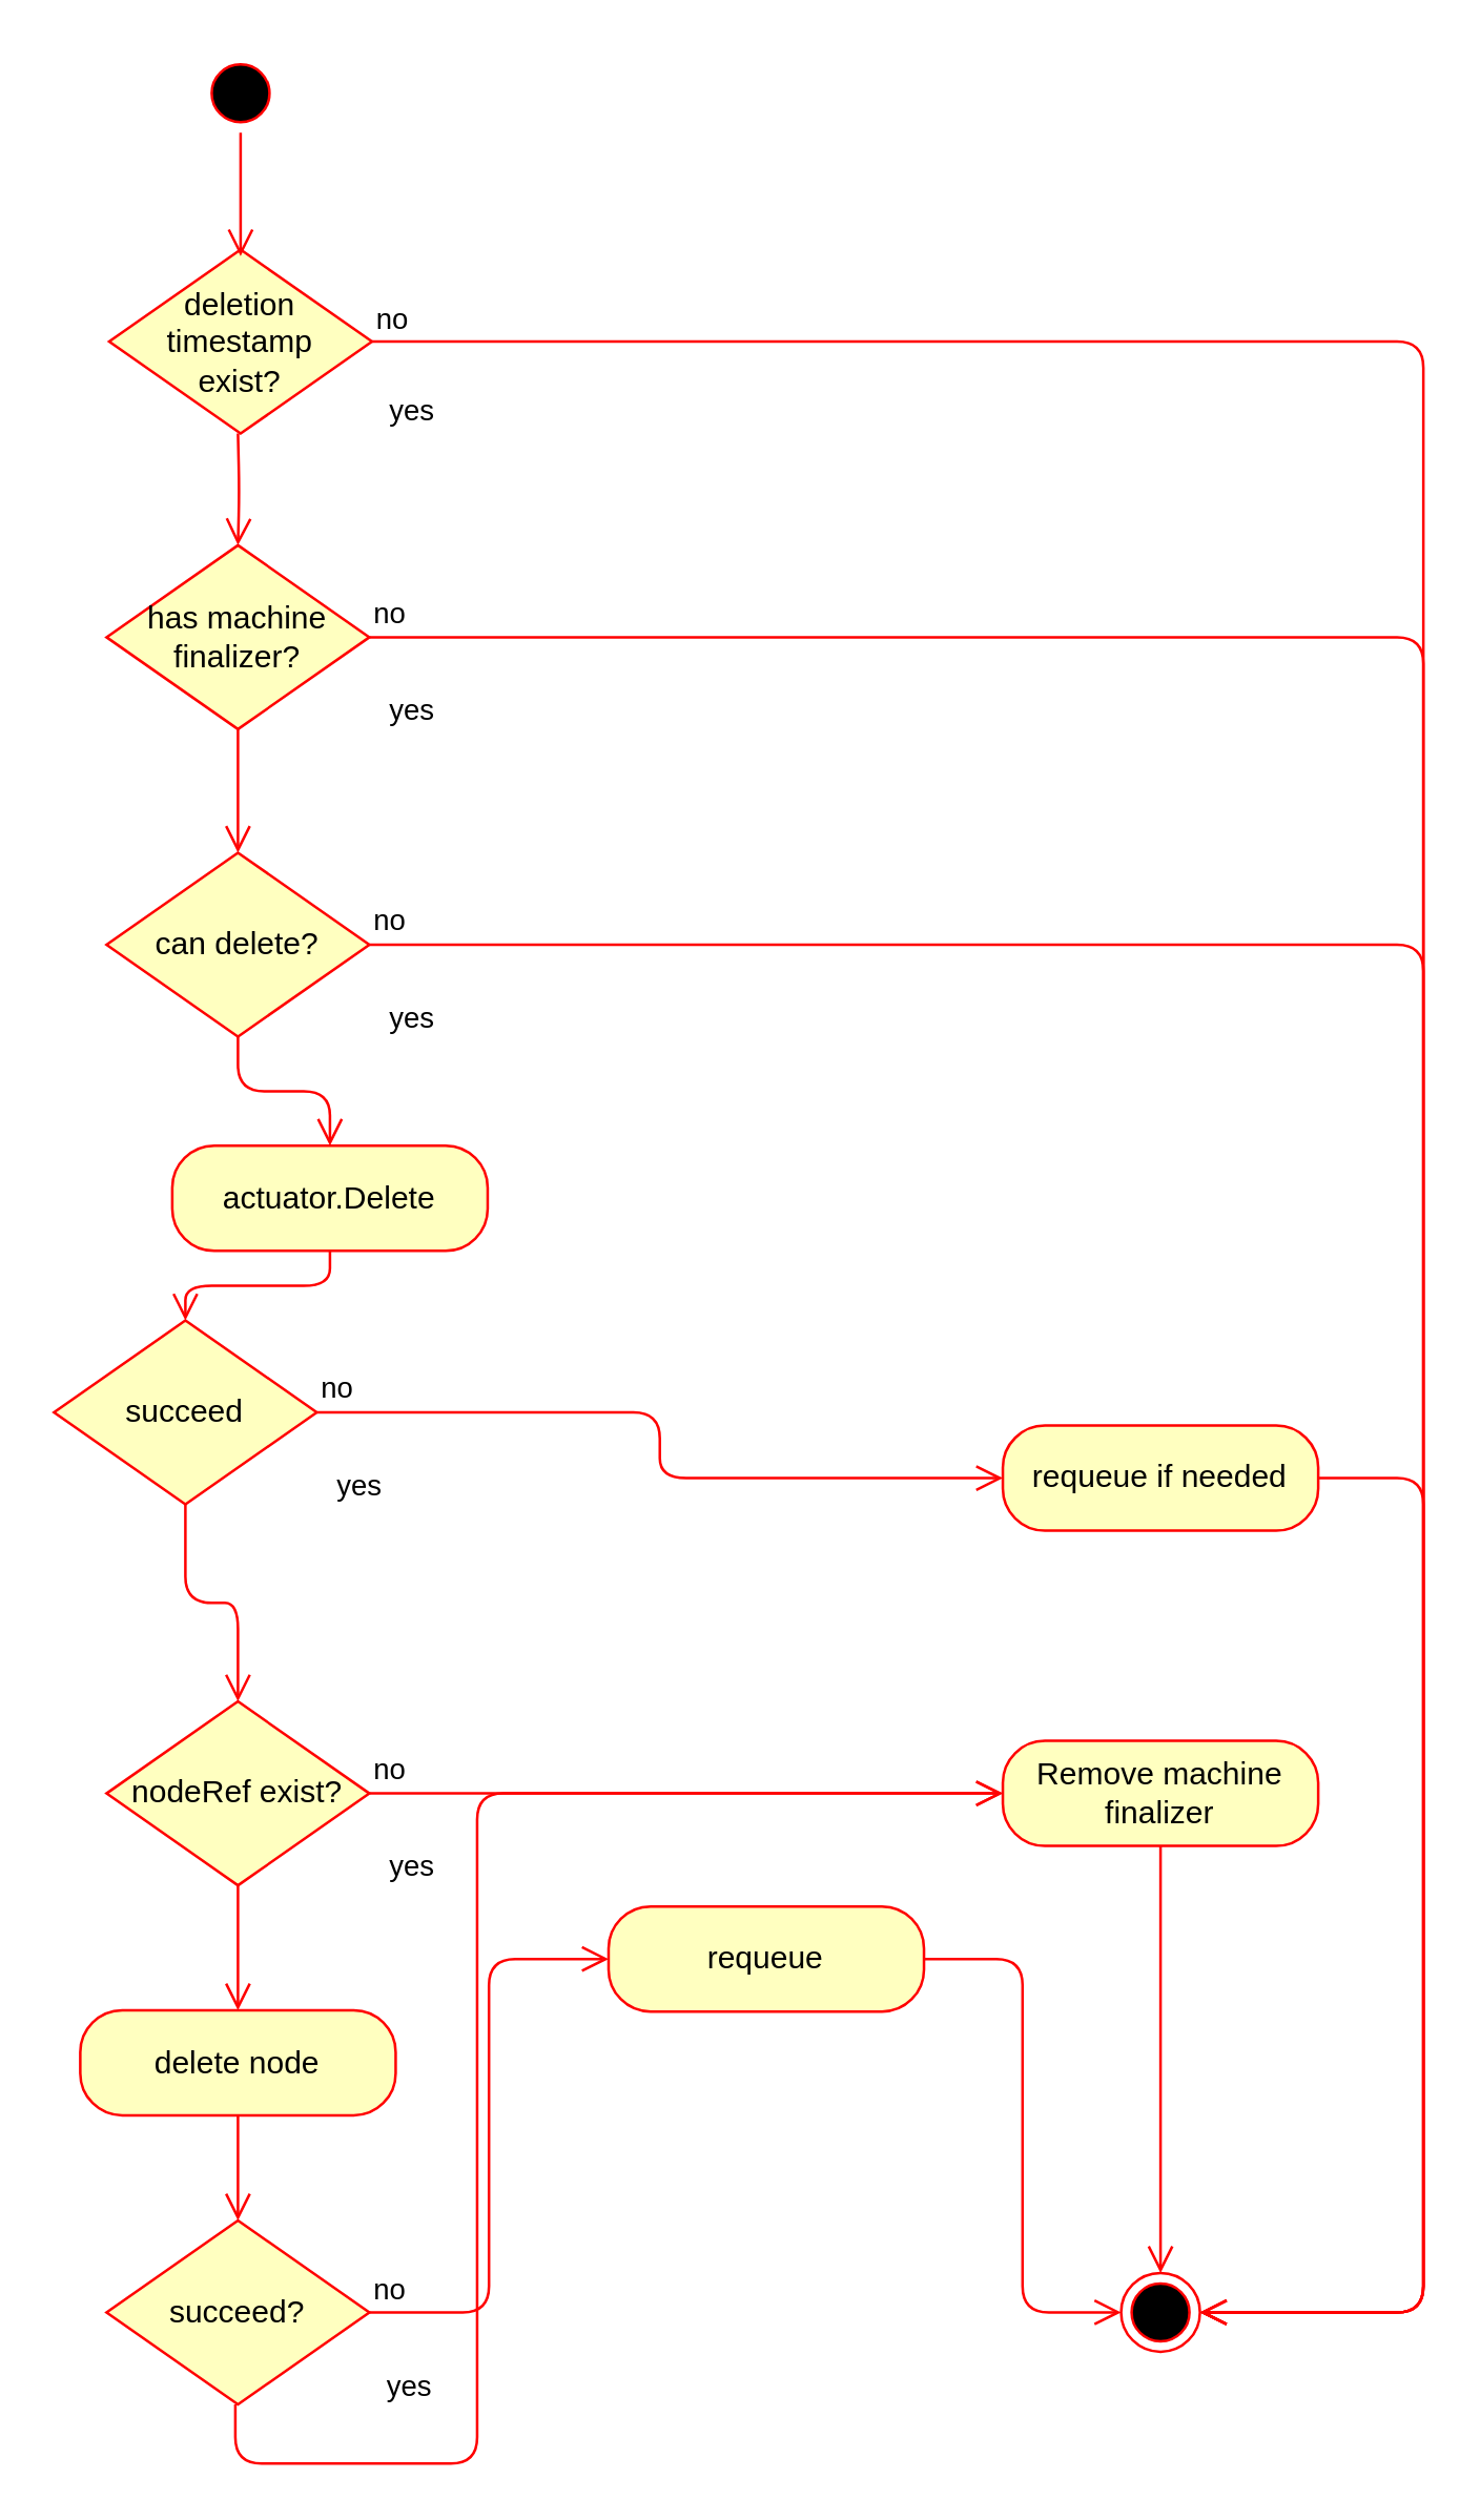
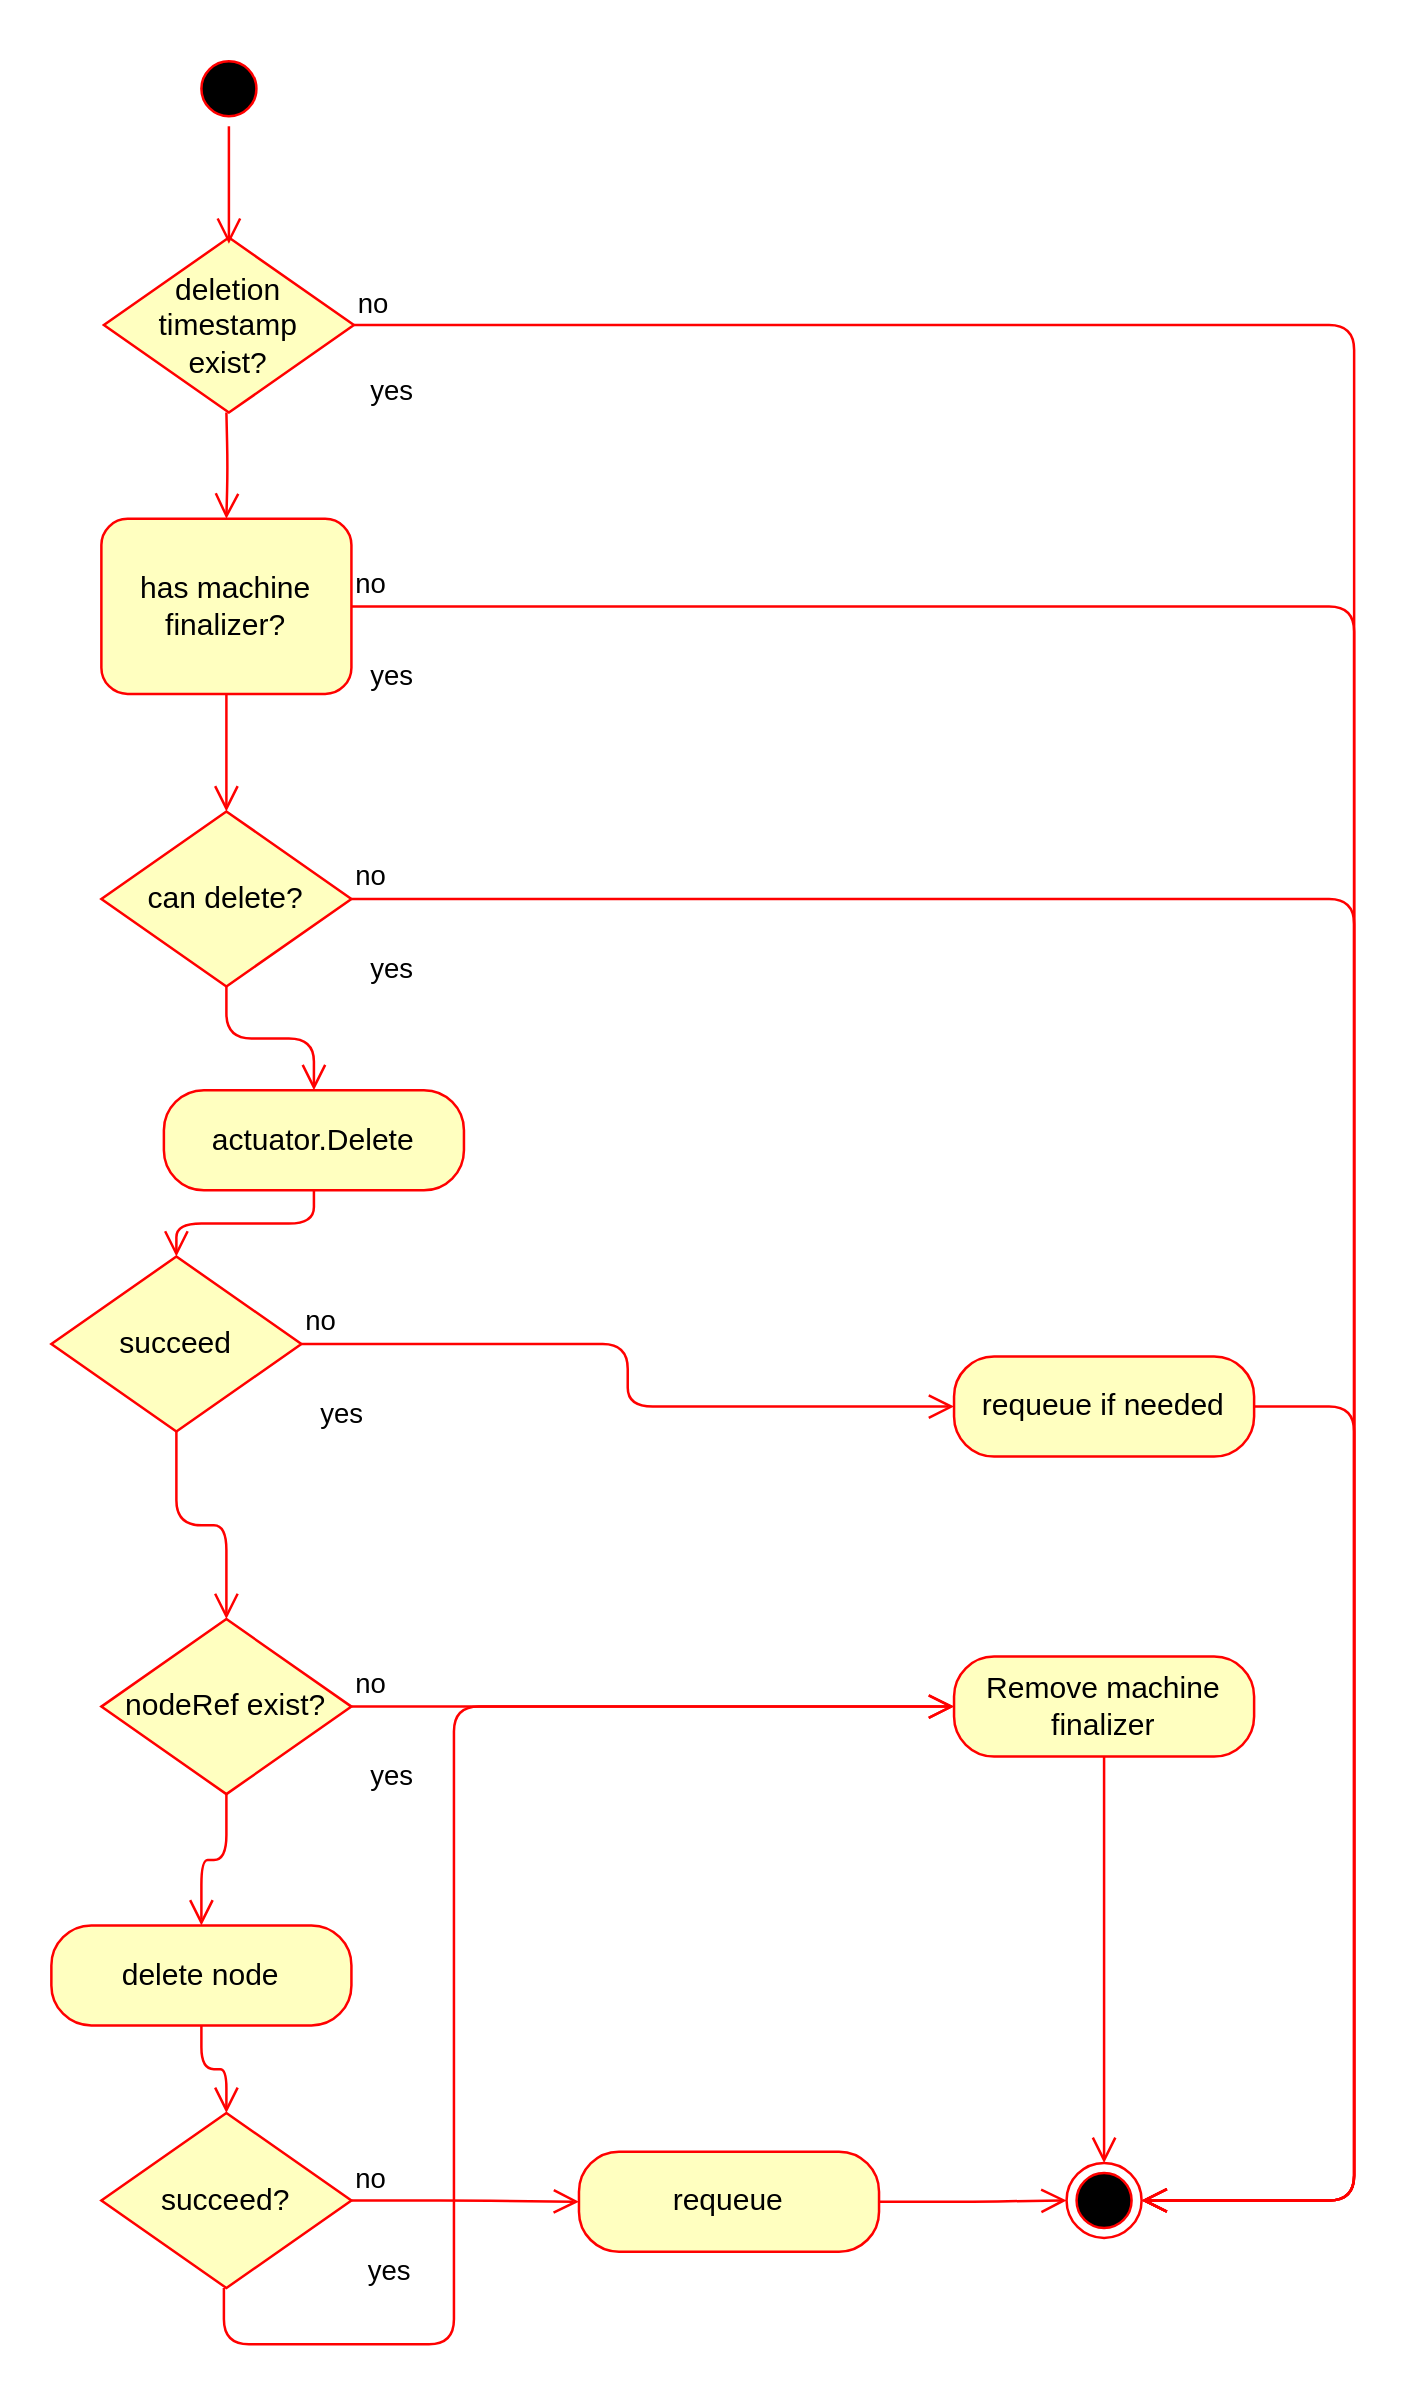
  <mxCell id="0" />
  <mxCell id="1" parent="0" />
  <mxCell id="2" value="deletion timestamp&lt;br&gt;exist?" style="rhombus;whiteSpace=wrap;html=1;fillColor=#ffffc0;strokeColor=#ff0000;" parent="1" vertex="1"><mxGeometry x="41" y="94.5" width="100" height="70" as="geometry" /></mxCell>
  <mxCell id="3" value="no" style="edgeStyle=orthogonalEdgeStyle;html=1;align=left;verticalAlign=bottom;endArrow=open;endSize=8;strokeColor=#ff0000;entryX=1;entryY=0.5;entryDx=0;entryDy=0;" parent="1" source="2" target="30" edge="1"><mxGeometry x="-1" relative="1" as="geometry"><mxPoint x="291" y="130" as="targetPoint" /><Array as="points"><mxPoint x="541" y="130" /><mxPoint x="541" y="880" /></Array></mxGeometry></mxCell>
  <mxCell id="4" value="nodeRef exist?" style="rhombus;whiteSpace=wrap;html=1;fillColor=#ffffc0;strokeColor=#ff0000;" parent="1" vertex="1"><mxGeometry x="40" y="647" width="100" height="70" as="geometry" /></mxCell>
  <mxCell id="5" value="no" style="edgeStyle=orthogonalEdgeStyle;html=1;align=left;verticalAlign=bottom;endArrow=open;endSize=8;strokeColor=#ff0000;entryX=0;entryY=0.5;entryDx=0;entryDy=0;" parent="1" source="4" target="13" edge="1"><mxGeometry x="-1" relative="1" as="geometry"><mxPoint x="210" y="682" as="targetPoint" /></mxGeometry></mxCell>
  <mxCell id="6" value="yes" style="edgeStyle=orthogonalEdgeStyle;html=1;align=left;verticalAlign=top;endArrow=open;endSize=8;strokeColor=#ff0000;entryX=0.5;entryY=0;entryDx=0;entryDy=0;" parent="1" source="4" target="8" edge="1"><mxGeometry x="-1" y="59" relative="1" as="geometry"><mxPoint x="90" y="752" as="targetPoint" /><mxPoint x="-3" y="-20" as="offset" /></mxGeometry></mxCell>
  <mxCell id="7" value="yes" style="edgeStyle=orthogonalEdgeStyle;html=1;align=left;verticalAlign=top;endArrow=open;endSize=8;strokeColor=#ff0000;entryX=0.5;entryY=0;entryDx=0;entryDy=0;" parent="1" target="17" edge="1"><mxGeometry x="-1" y="59" relative="1" as="geometry"><mxPoint x="90" y="209.5" as="targetPoint" /><mxPoint x="-3" y="-20" as="offset" /><mxPoint x="90" y="164.5" as="sourcePoint" /></mxGeometry></mxCell>
- <mxCell id="8" value="delete node" style="rounded=1;whiteSpace=wrap;html=1;arcSize=40;fontColor=#000000;fillColor=#ffffc0;strokeColor=#ff0000;" parent="1" vertex="1"><mxGeometry x="30" y="764.5" width="120" height="40" as="geometry" /></mxCell>
+ <mxCell id="8" value="delete node" style="rounded=1;whiteSpace=wrap;html=1;arcSize=40;fontColor=#000000;fillColor=#ffffc0;strokeColor=#ff0000;" parent="1" vertex="1"><mxGeometry x="20" y="769.5" width="120" height="40" as="geometry" /></mxCell>
  <mxCell id="9" value="" style="edgeStyle=orthogonalEdgeStyle;html=1;verticalAlign=bottom;endArrow=open;endSize=8;strokeColor=#ff0000;entryX=0.5;entryY=0;entryDx=0;entryDy=0;" parent="1" source="8" target="10" edge="1"><mxGeometry relative="1" as="geometry"><mxPoint x="90" y="864.5" as="targetPoint" /></mxGeometry></mxCell>
  <mxCell id="10" value="succeed?" style="rhombus;whiteSpace=wrap;html=1;fillColor=#ffffc0;strokeColor=#ff0000;" parent="1" vertex="1"><mxGeometry x="40" y="844.5" width="100" height="70" as="geometry" /></mxCell>
  <mxCell id="11" value="no" style="edgeStyle=orthogonalEdgeStyle;html=1;align=left;verticalAlign=bottom;endArrow=open;endSize=8;strokeColor=#ff0000;entryX=0;entryY=0.5;entryDx=0;entryDy=0;" parent="1" source="10" target="31" edge="1"><mxGeometry x="-1" relative="1" as="geometry"><mxPoint x="231" y="880" as="targetPoint" /></mxGeometry></mxCell>
  <mxCell id="12" value="yes" style="edgeStyle=orthogonalEdgeStyle;html=1;align=left;verticalAlign=top;endArrow=open;endSize=8;strokeColor=#ff0000;entryX=0;entryY=0.5;entryDx=0;entryDy=0;" parent="1" target="13" edge="1"><mxGeometry x="-1" y="59" relative="1" as="geometry"><mxPoint x="89" y="959.5" as="targetPoint" /><mxPoint x="-3" y="-20" as="offset" /><mxPoint x="89" y="914.5" as="sourcePoint" /><Array as="points"><mxPoint x="89" y="937" /><mxPoint x="181" y="937" /><mxPoint x="181" y="682" /></Array></mxGeometry></mxCell>
  <mxCell id="13" value="Remove machine finalizer" style="rounded=1;whiteSpace=wrap;html=1;arcSize=40;fontColor=#000000;fillColor=#ffffc0;strokeColor=#ff0000;" parent="1" vertex="1"><mxGeometry x="381" y="662" width="120" height="40" as="geometry" /></mxCell>
  <mxCell id="14" value="" style="edgeStyle=orthogonalEdgeStyle;html=1;verticalAlign=bottom;endArrow=open;endSize=8;strokeColor=#ff0000;entryX=0.5;entryY=0;entryDx=0;entryDy=0;" parent="1" source="13" target="30" edge="1"><mxGeometry relative="1" as="geometry"><mxPoint x="452" y="769.5" as="targetPoint" /></mxGeometry></mxCell>
  <mxCell id="15" value="" style="ellipse;html=1;shape=startState;fillColor=#000000;strokeColor=#ff0000;" parent="1" vertex="1"><mxGeometry x="76" y="20" width="30" height="30" as="geometry" /></mxCell>
  <mxCell id="16" value="" style="edgeStyle=orthogonalEdgeStyle;html=1;verticalAlign=bottom;endArrow=open;endSize=8;strokeColor=#ff0000;" parent="1" source="15" edge="1"><mxGeometry relative="1" as="geometry"><mxPoint x="91" y="97" as="targetPoint" /></mxGeometry></mxCell>
- <mxCell id="17" value="has machine finalizer?" style="rhombus;whiteSpace=wrap;html=1;fillColor=#ffffc0;strokeColor=#ff0000;" parent="1" vertex="1"><mxGeometry x="40" y="207" width="100" height="70" as="geometry" /></mxCell>
+ <mxCell id="17" value="has machine finalizer?" style="whiteSpace=wrap;html=1;fillColor=#ffffc0;strokeColor=#ff0000;rounded=1;" parent="1" vertex="1"><mxGeometry x="40" y="207" width="100" height="70" as="geometry" /></mxCell>
  <mxCell id="18" value="no" style="edgeStyle=orthogonalEdgeStyle;html=1;align=left;verticalAlign=bottom;endArrow=open;endSize=8;strokeColor=#ff0000;entryX=1;entryY=0.5;entryDx=0;entryDy=0;" parent="1" source="17" target="30" edge="1"><mxGeometry x="-1" relative="1" as="geometry"><mxPoint x="210" y="242" as="targetPoint" /><Array as="points"><mxPoint x="541" y="242" /><mxPoint x="541" y="880" /></Array></mxGeometry></mxCell>
  <mxCell id="19" value="yes" style="edgeStyle=orthogonalEdgeStyle;html=1;align=left;verticalAlign=top;endArrow=open;endSize=8;strokeColor=#ff0000;entryX=0.5;entryY=0;entryDx=0;entryDy=0;" parent="1" source="17" target="20" edge="1"><mxGeometry x="-1" y="59" relative="1" as="geometry"><mxPoint x="90" y="325" as="targetPoint" /><mxPoint x="-3" y="-20" as="offset" /></mxGeometry></mxCell>
  <mxCell id="20" value="can delete?" style="rhombus;whiteSpace=wrap;html=1;fillColor=#ffffc0;strokeColor=#ff0000;" parent="1" vertex="1"><mxGeometry x="40" y="324" width="100" height="70" as="geometry" /></mxCell>
  <mxCell id="21" value="no" style="edgeStyle=orthogonalEdgeStyle;html=1;align=left;verticalAlign=bottom;endArrow=open;endSize=8;strokeColor=#ff0000;entryX=1;entryY=0.5;entryDx=0;entryDy=0;" parent="1" source="20" target="30" edge="1"><mxGeometry x="-1" relative="1" as="geometry"><mxPoint x="210" y="359" as="targetPoint" /><Array as="points"><mxPoint x="541" y="359" /><mxPoint x="541" y="880" /></Array></mxGeometry></mxCell>
  <mxCell id="22" value="yes" style="edgeStyle=orthogonalEdgeStyle;html=1;align=left;verticalAlign=top;endArrow=open;endSize=8;strokeColor=#ff0000;entryX=0.5;entryY=0;entryDx=0;entryDy=0;" parent="1" source="20" target="23" edge="1"><mxGeometry x="-1" y="59" relative="1" as="geometry"><mxPoint x="90" y="442" as="targetPoint" /><mxPoint x="-3" y="-20" as="offset" /></mxGeometry></mxCell>
  <mxCell id="23" value="actuator.Delete" style="rounded=1;whiteSpace=wrap;html=1;arcSize=40;fontColor=#000000;fillColor=#ffffc0;strokeColor=#ff0000;" parent="1" vertex="1"><mxGeometry x="65" y="435.5" width="120" height="40" as="geometry" /></mxCell>
  <mxCell id="24" value="" style="edgeStyle=orthogonalEdgeStyle;html=1;verticalAlign=bottom;endArrow=open;endSize=8;strokeColor=#ff0000;entryX=0.5;entryY=0;entryDx=0;entryDy=0;" parent="1" source="23" target="25" edge="1"><mxGeometry relative="1" as="geometry"><mxPoint x="90" y="535.5" as="targetPoint" /></mxGeometry></mxCell>
  <mxCell id="25" value="succeed" style="rhombus;whiteSpace=wrap;html=1;fillColor=#ffffc0;strokeColor=#ff0000;" parent="1" vertex="1"><mxGeometry x="20" y="502" width="100" height="70" as="geometry" /></mxCell>
  <mxCell id="26" value="no" style="edgeStyle=orthogonalEdgeStyle;html=1;align=left;verticalAlign=bottom;endArrow=open;endSize=8;strokeColor=#ff0000;entryX=0;entryY=0.5;entryDx=0;entryDy=0;" parent="1" source="25" target="28" edge="1"><mxGeometry x="-1" relative="1" as="geometry"><mxPoint x="210" y="563" as="targetPoint" /></mxGeometry></mxCell>
  <mxCell id="27" value="yes" style="edgeStyle=orthogonalEdgeStyle;html=1;align=left;verticalAlign=top;endArrow=open;endSize=8;strokeColor=#ff0000;" parent="1" source="25" target="4" edge="1"><mxGeometry x="-1" y="59" relative="1" as="geometry"><mxPoint x="90" y="644.5" as="targetPoint" /><mxPoint x="-3" y="-20" as="offset" /></mxGeometry></mxCell>
  <mxCell id="28" value="requeue if needed" style="rounded=1;whiteSpace=wrap;html=1;arcSize=40;fontColor=#000000;fillColor=#ffffc0;strokeColor=#ff0000;" parent="1" vertex="1"><mxGeometry x="381" y="542" width="120" height="40" as="geometry" /></mxCell>
  <mxCell id="29" value="" style="edgeStyle=orthogonalEdgeStyle;html=1;verticalAlign=bottom;endArrow=open;endSize=8;strokeColor=#ff0000;entryX=1;entryY=0.5;entryDx=0;entryDy=0;exitX=1;exitY=0.5;exitDx=0;exitDy=0;" parent="1" source="28" target="30" edge="1"><mxGeometry relative="1" as="geometry"><mxPoint x="441" y="637" as="targetPoint" /><Array as="points"><mxPoint x="541" y="562" /><mxPoint x="541" y="880" /></Array></mxGeometry></mxCell>
  <mxCell id="30" value="" style="ellipse;html=1;shape=endState;fillColor=#000000;strokeColor=#ff0000;" parent="1" vertex="1"><mxGeometry x="426" y="864.5" width="30" height="30" as="geometry" /></mxCell>
- <mxCell id="31" value="requeue" style="rounded=1;whiteSpace=wrap;html=1;arcSize=40;fontColor=#000000;fillColor=#ffffc0;strokeColor=#ff0000;" vertex="1" parent="1"><mxGeometry x="231" y="725" width="120" height="40" as="geometry" /></mxCell>
+ <mxCell id="31" value="requeue" style="rounded=1;whiteSpace=wrap;html=1;arcSize=40;fontColor=#000000;fillColor=#ffffc0;strokeColor=#ff0000;" vertex="1" parent="1"><mxGeometry x="231" y="860" width="120" height="40" as="geometry" /></mxCell>
  <mxCell id="32" value="" style="edgeStyle=orthogonalEdgeStyle;html=1;verticalAlign=bottom;endArrow=open;endSize=8;strokeColor=#ff0000;entryX=0;entryY=0.5;entryDx=0;entryDy=0;" edge="1" source="31" parent="1" target="30"><mxGeometry relative="1" as="geometry"><mxPoint x="291" y="960" as="targetPoint" /></mxGeometry></mxCell>
